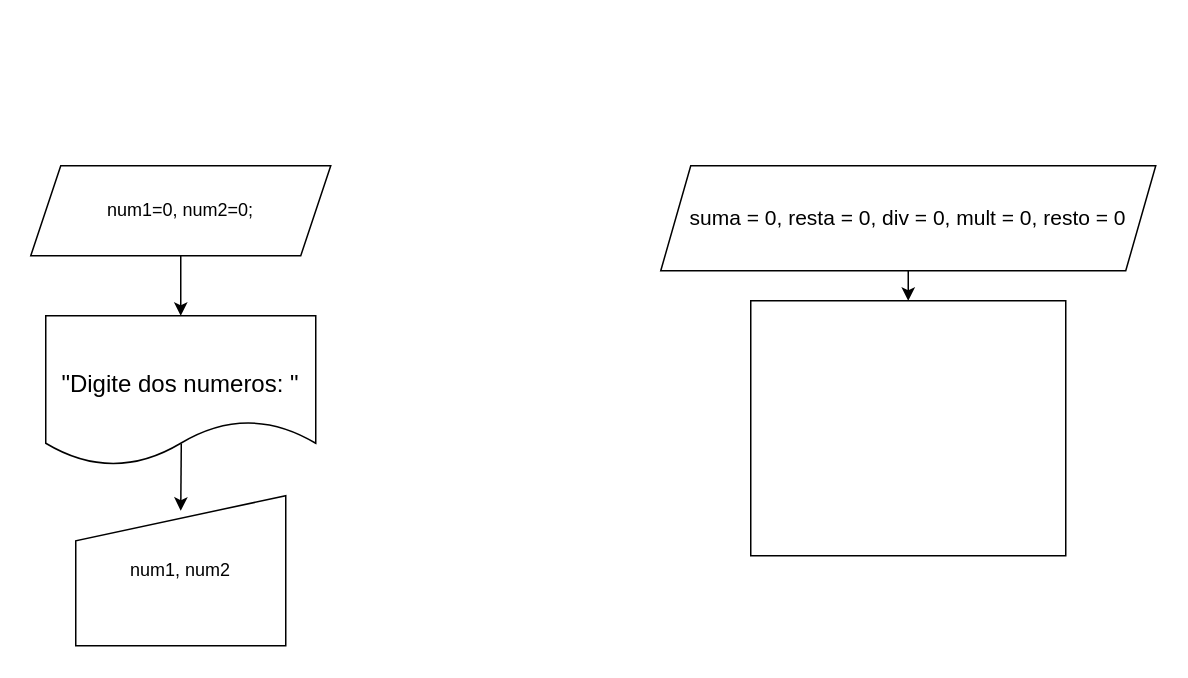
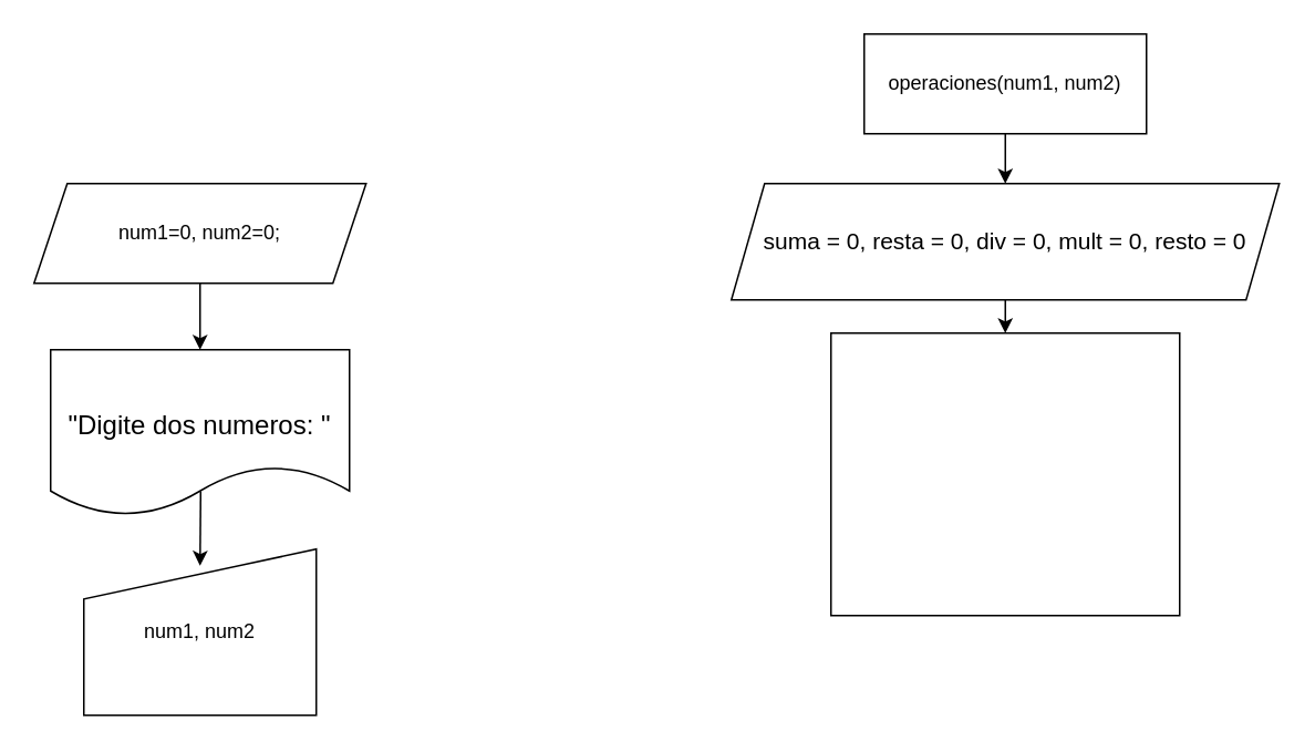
  <mxCell id="0" />
  <mxCell id="1" parent="0" />
  <mxCell id="2" style="edgeStyle=none;html=1;entryX=0.5;entryY=0;entryDx=0;entryDy=0;" edge="1" parent="1" source="3" target="5"><mxGeometry relative="1" as="geometry" /></mxCell>
  <mxCell id="3" value="num1=0, num2=0;" style="shape=parallelogram;perimeter=parallelogramPerimeter;whiteSpace=wrap;html=1;fixedSize=1;" vertex="1" parent="1"><mxGeometry x="20" y="110" width="200" height="60" as="geometry" /></mxCell>
  <mxCell id="4" style="edgeStyle=none;html=1;exitX=0.502;exitY=0.853;exitDx=0;exitDy=0;exitPerimeter=0;" edge="1" parent="1" source="5"><mxGeometry relative="1" as="geometry"><mxPoint x="120" y="300" as="sourcePoint" /><mxPoint x="120" y="340" as="targetPoint" /></mxGeometry></mxCell>
  <mxCell id="5" value="&lt;div&gt;&lt;br&gt;&lt;/div&gt;&quot;Digite dos numeros: &quot;" style="shape=document;whiteSpace=wrap;html=1;boundedLbl=1;fontSize=16;" vertex="1" parent="1"><mxGeometry x="30" y="210" width="180" height="100" as="geometry" /></mxCell>
  <mxCell id="6" value="num1, num2" style="shape=manualInput;whiteSpace=wrap;html=1;" vertex="1" parent="1"><mxGeometry x="50" y="330" width="140" height="100" as="geometry" /></mxCell>
+ <mxCell id="7" value="" style="edgeStyle=none;html=1;" edge="1" parent="1" source="8" target="10"><mxGeometry relative="1" as="geometry" /></mxCell>
+ <mxCell id="8" value="operaciones(num1, num2)" style="rounded=0;whiteSpace=wrap;html=1;" vertex="1" parent="1"><mxGeometry x="520" y="20" width="170" height="60" as="geometry" /></mxCell>
  <mxCell id="9" value="" style="edgeStyle=none;html=1;" edge="1" parent="1" source="10" target="11"><mxGeometry relative="1" as="geometry" /></mxCell>
  <mxCell id="10" value="suma = 0,&amp;nbsp;&lt;span style=&quot;background-color: transparent;&quot;&gt;resta = 0,&amp;nbsp;&lt;/span&gt;&lt;span style=&quot;background-color: transparent;&quot;&gt;div = 0,&amp;nbsp;&lt;/span&gt;&lt;span style=&quot;background-color: transparent;&quot;&gt;mult = 0,&amp;nbsp;&lt;/span&gt;&lt;span style=&quot;background-color: transparent;&quot;&gt;resto = 0&lt;/span&gt;" style="whiteSpace=wrap;html=1;rounded=0;shape=parallelogram;perimeter=parallelogramPerimeter;fixedSize=1;fontSize=14;" vertex="1" parent="1"><mxGeometry x="440" y="110" width="330" height="70" as="geometry" /></mxCell>
  <mxCell id="11" value="" style="whiteSpace=wrap;html=1;fontSize=14;rounded=0;" vertex="1" parent="1"><mxGeometry x="500" y="200" width="210" height="170" as="geometry" /></mxCell>
